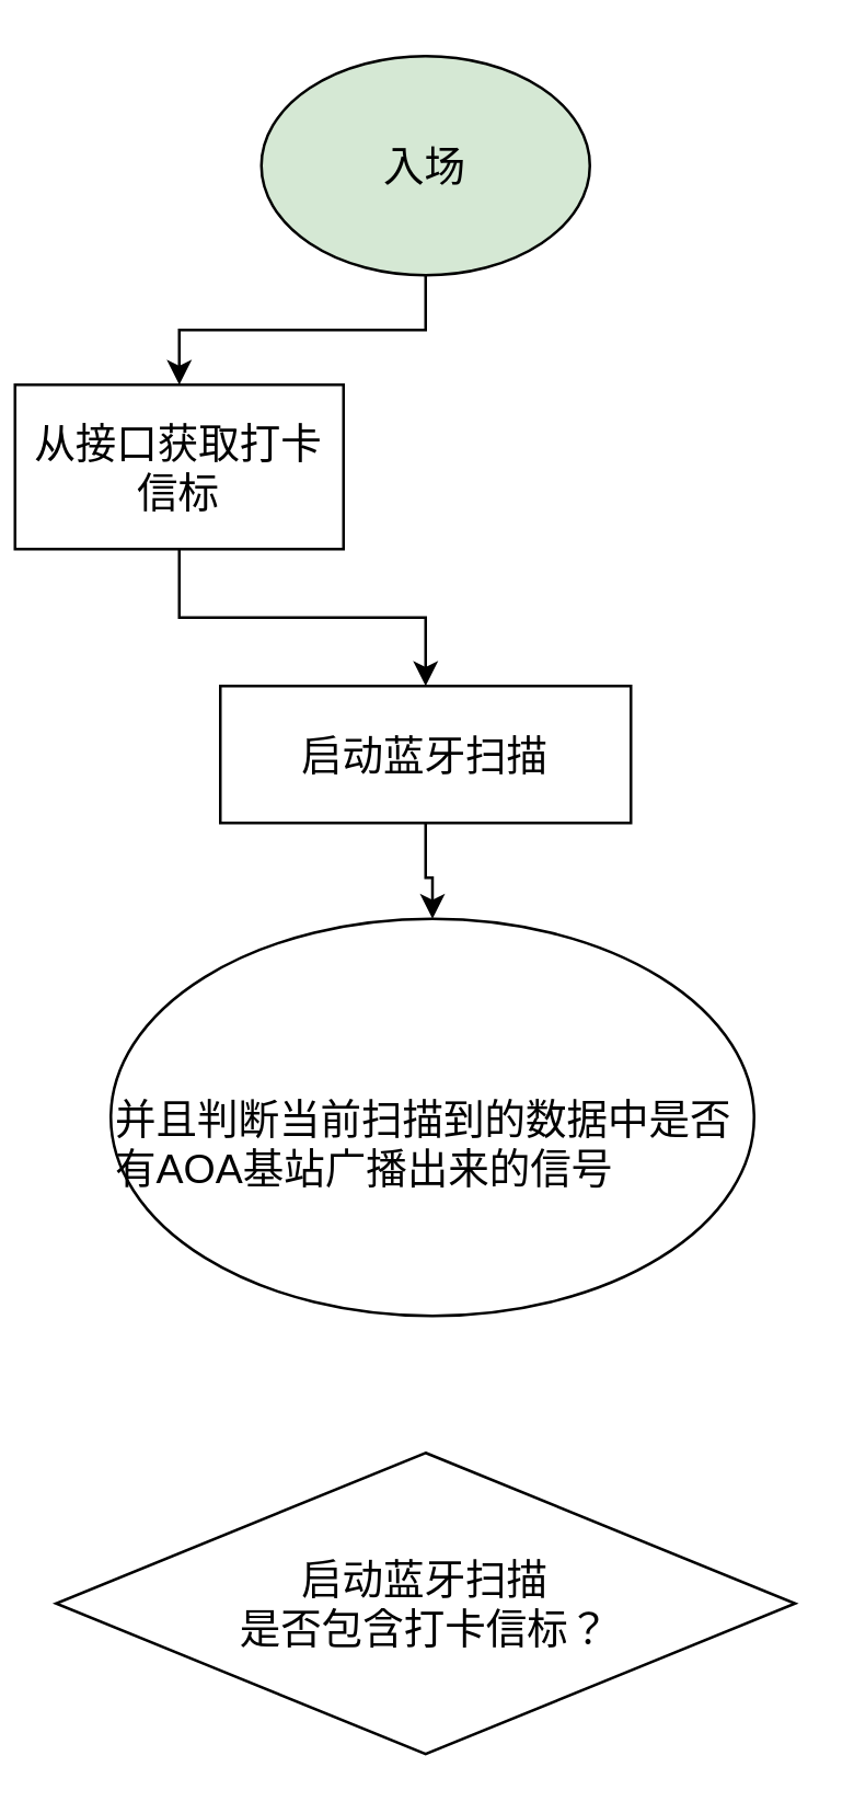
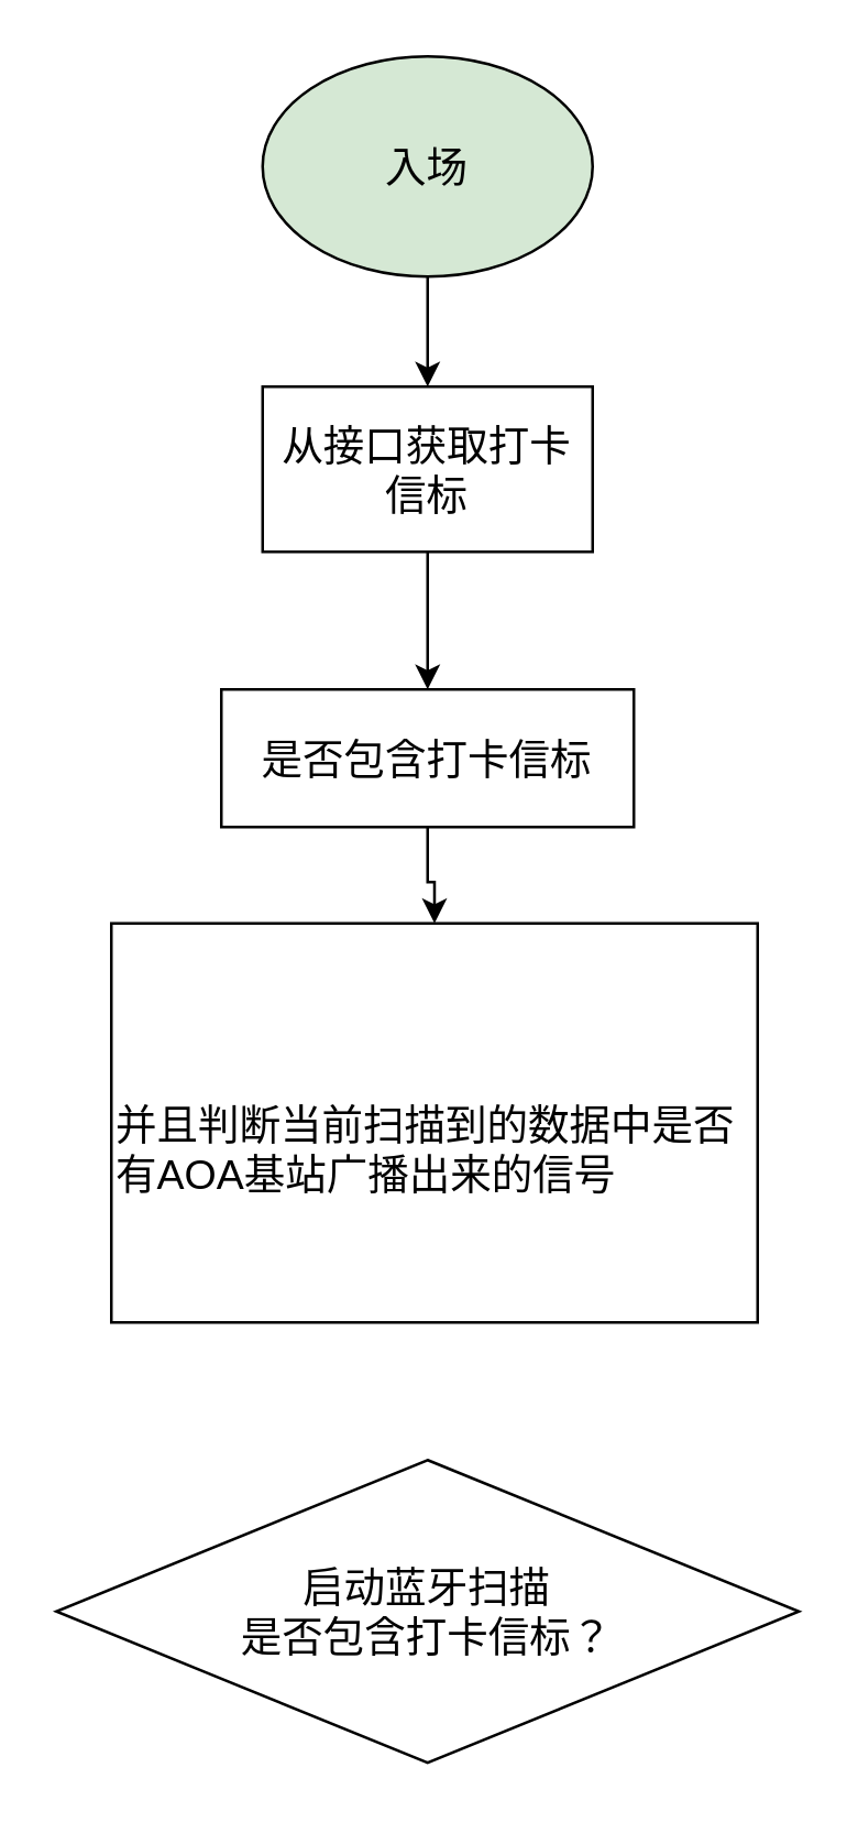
  <mxCell id="0" />
  <mxCell id="1" parent="0" />
  <mxCell id="2" value="" style="edgeStyle=orthogonalEdgeStyle;rounded=0;orthogonalLoop=1;jettySize=auto;html=1;fontSize=15;" edge="1" parent="1" source="3" target="5"><mxGeometry relative="1" as="geometry" /></mxCell>
  <mxCell id="3" value="&lt;font style=&quot;font-size: 15px;&quot;&gt;入场&lt;/font&gt;" style="ellipse;whiteSpace=wrap;html=1;fillColor=#d5e8d4;" vertex="1" parent="1"><mxGeometry x="95" y="20" width="120" height="80" as="geometry" /></mxCell>
  <mxCell id="4" value="" style="edgeStyle=orthogonalEdgeStyle;rounded=0;orthogonalLoop=1;jettySize=auto;html=1;fontSize=15;" edge="1" parent="1" source="5" target="7"><mxGeometry relative="1" as="geometry" /></mxCell>
- <mxCell id="5" value="从接口获取打卡信标" style="rounded=0;whiteSpace=wrap;html=1;fontSize=15;" vertex="1" parent="1"><mxGeometry x="5" y="140" width="120" height="60" as="geometry" /></mxCell>
+ <mxCell id="5" value="从接口获取打卡信标" style="rounded=0;whiteSpace=wrap;html=1;fontSize=15;" vertex="1" parent="1"><mxGeometry x="95" y="140" width="120" height="60" as="geometry" /></mxCell>
  <mxCell id="6" value="" style="edgeStyle=orthogonalEdgeStyle;rounded=0;orthogonalLoop=1;jettySize=auto;html=1;fontSize=15;" edge="1" parent="1" source="7" target="8"><mxGeometry relative="1" as="geometry" /></mxCell>
- <mxCell id="7" value="启动蓝牙扫描" style="rounded=0;whiteSpace=wrap;html=1;fontSize=15;" vertex="1" parent="1"><mxGeometry x="80" y="250" width="150" height="50" as="geometry" /></mxCell>
- <mxCell id="8" value="&lt;div&gt;&lt;br&gt;&lt;/div&gt;&lt;span style=&quot;background-color: initial;&quot;&gt;并且判断当前扫描到的数据中是否有AOA基站广播出来的信号&lt;/span&gt;" style="ellipse;whiteSpace=wrap;html=1;fontSize=15;align=left;" vertex="1" parent="1"><mxGeometry x="40" y="335" width="235" height="145" as="geometry" /></mxCell>
+ <mxCell id="7" value="是否包含打卡信标" style="rounded=0;whiteSpace=wrap;html=1;fontSize=15;" vertex="1" parent="1"><mxGeometry x="80" y="250" width="150" height="50" as="geometry" /></mxCell>
+ <mxCell id="8" value="&lt;div&gt;&lt;br&gt;&lt;/div&gt;&lt;span style=&quot;background-color: initial;&quot;&gt;并且判断当前扫描到的数据中是否有AOA基站广播出来的信号&lt;/span&gt;" style="rounded=0;whiteSpace=wrap;html=1;fontSize=15;align=left;" vertex="1" parent="1"><mxGeometry x="40" y="335" width="235" height="145" as="geometry" /></mxCell>
  <mxCell id="9" value="启动蓝牙扫描&lt;br&gt;是否包含打卡信标？" style="rhombus;whiteSpace=wrap;html=1;fontSize=15;" vertex="1" parent="1"><mxGeometry x="20" y="530" width="270" height="110" as="geometry" /></mxCell>
